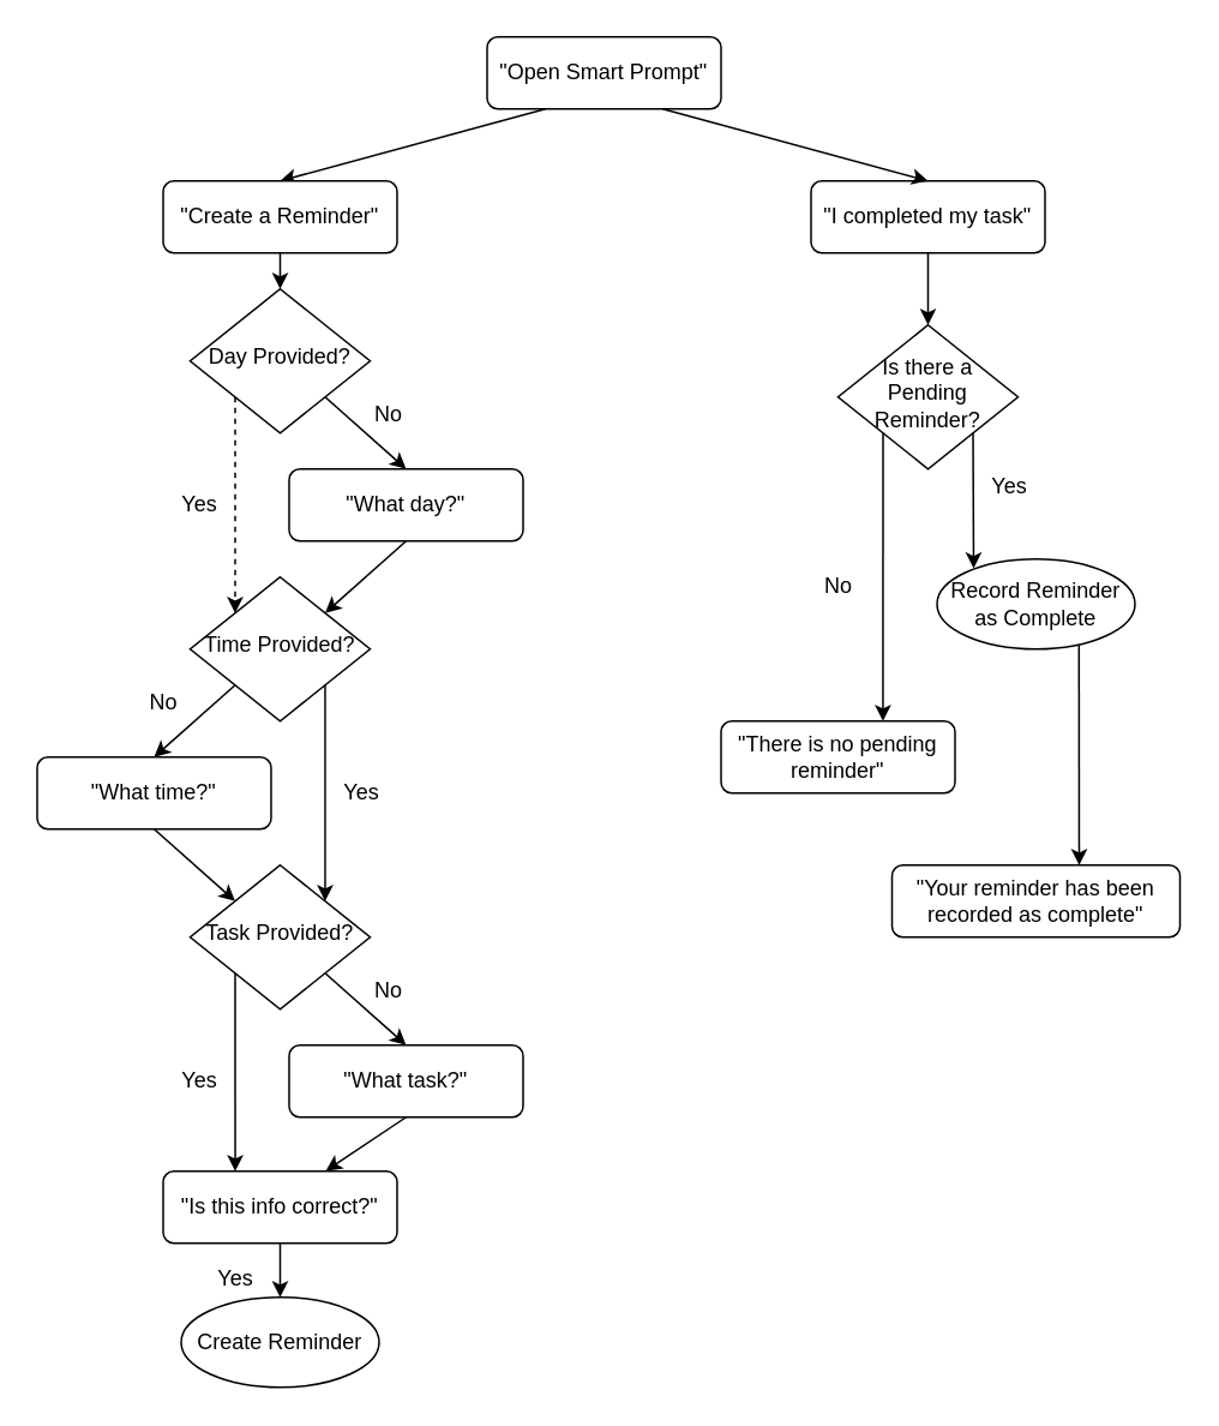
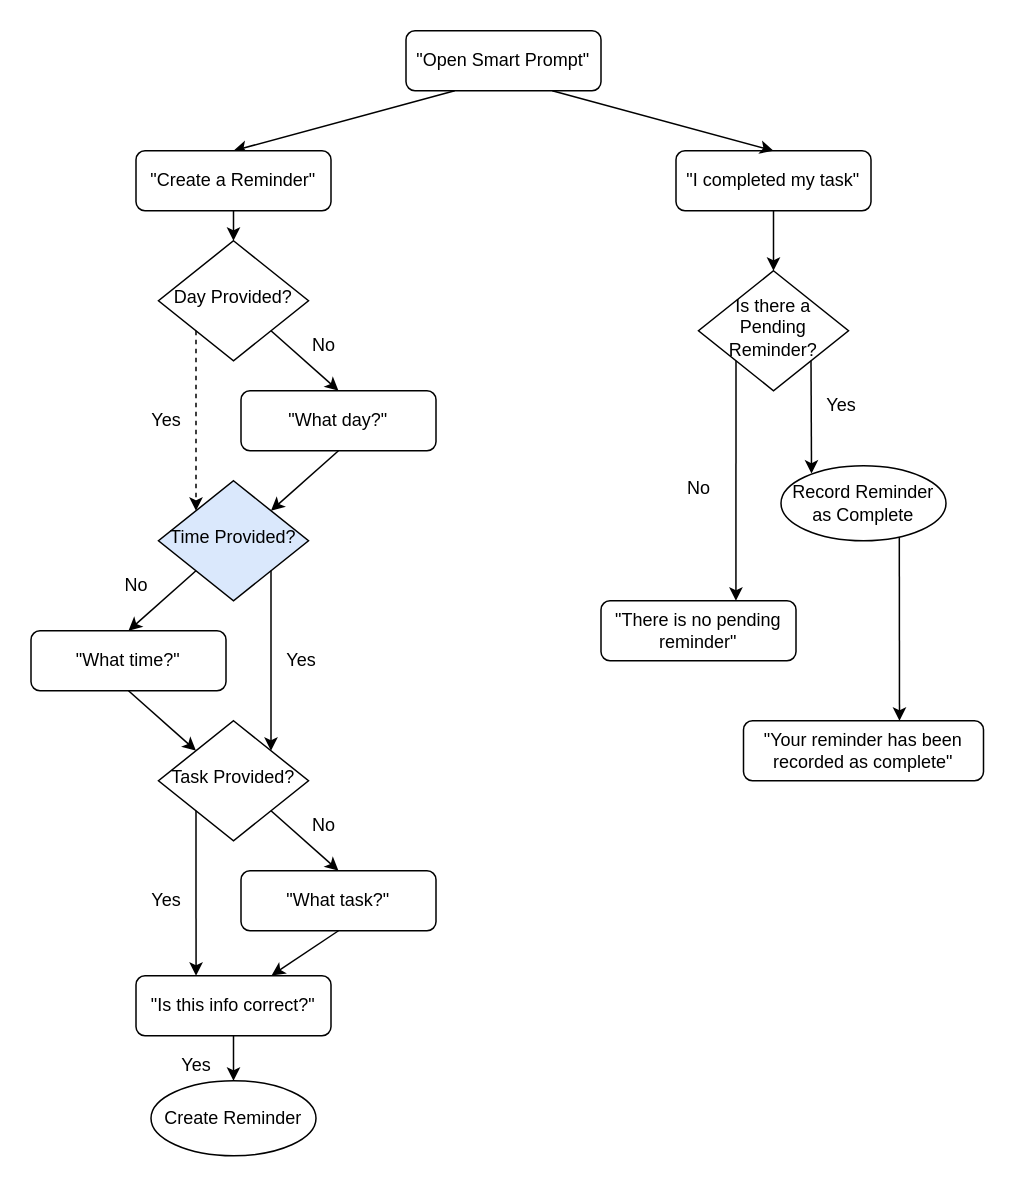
  <mxCell id="0" />
  <mxCell id="1" parent="0" />
  <mxCell id="2" value="&quot;Open Smart Prompt&quot;" style="rounded=1;whiteSpace=wrap;html=1;fontSize=12;glass=0;strokeWidth=1;shadow=0;" parent="1" vertex="1"><mxGeometry x="270" y="20" width="130" height="40" as="geometry" /></mxCell>
  <mxCell id="3" value="" style="endArrow=classic;html=1;rounded=0;entryX=0.5;entryY=0;entryDx=0;entryDy=0;exitX=0.25;exitY=1;exitDx=0;exitDy=0;" edge="1" parent="1" source="2" target="4"><mxGeometry width="50" height="50" relative="1" as="geometry"><mxPoint x="230" y="70" as="sourcePoint" /><mxPoint x="400" y="-40" as="targetPoint" /></mxGeometry></mxCell>
  <mxCell id="4" value="&quot;Create a Reminder&quot;" style="rounded=1;whiteSpace=wrap;html=1;fontSize=12;glass=0;strokeWidth=1;shadow=0;" vertex="1" parent="1"><mxGeometry x="90" y="100" width="130" height="40" as="geometry" /></mxCell>
  <mxCell id="5" value="&quot;I completed my task&quot;" style="rounded=1;whiteSpace=wrap;html=1;fontSize=12;glass=0;strokeWidth=1;shadow=0;" vertex="1" parent="1"><mxGeometry x="450" y="100" width="130" height="40" as="geometry" /></mxCell>
  <mxCell id="6" value="" style="endArrow=classic;html=1;rounded=0;exitX=0.75;exitY=1;exitDx=0;exitDy=0;entryX=0.5;entryY=0;entryDx=0;entryDy=0;" edge="1" parent="1" source="2" target="5"><mxGeometry width="50" height="50" relative="1" as="geometry"><mxPoint x="630" y="130" as="sourcePoint" /><mxPoint x="400" y="120" as="targetPoint" /></mxGeometry></mxCell>
  <mxCell id="7" value="Is there a Pending Reminder?" style="rhombus;whiteSpace=wrap;html=1;shadow=0;fontFamily=Helvetica;fontSize=12;align=center;strokeWidth=1;spacing=6;spacingTop=-4;" vertex="1" parent="1"><mxGeometry x="465" y="180" width="100" height="80" as="geometry" /></mxCell>
  <mxCell id="8" value="" style="endArrow=classic;html=1;rounded=0;exitX=0.5;exitY=1;exitDx=0;exitDy=0;entryX=0.5;entryY=0;entryDx=0;entryDy=0;" edge="1" parent="1" source="5" target="7"><mxGeometry width="50" height="50" relative="1" as="geometry"><mxPoint x="630" y="270" as="sourcePoint" /><mxPoint x="680" y="220" as="targetPoint" /></mxGeometry></mxCell>
  <mxCell id="9" value="" style="endArrow=classic;html=1;rounded=0;exitX=0;exitY=1;exitDx=0;exitDy=0;entryX=0.692;entryY=0;entryDx=0;entryDy=0;entryPerimeter=0;" edge="1" parent="1" source="7" target="16"><mxGeometry width="50" height="50" relative="1" as="geometry"><mxPoint x="600" y="420" as="sourcePoint" /><mxPoint x="490" y="350" as="targetPoint" /></mxGeometry></mxCell>
  <mxCell id="10" value="" style="endArrow=classic;html=1;rounded=0;exitX=1;exitY=1;exitDx=0;exitDy=0;entryX=0.185;entryY=0.105;entryDx=0;entryDy=0;entryPerimeter=0;" edge="1" parent="1" source="7" target="13"><mxGeometry width="50" height="50" relative="1" as="geometry"><mxPoint x="600" y="420" as="sourcePoint" /><mxPoint x="560" y="280" as="targetPoint" /></mxGeometry></mxCell>
  <mxCell id="11" value="Yes" style="text;html=1;align=center;verticalAlign=middle;resizable=0;points=[];autosize=1;strokeColor=none;fillColor=none;" vertex="1" parent="1"><mxGeometry x="540" y="260" width="40" height="20" as="geometry" /></mxCell>
  <mxCell id="12" value="No" style="text;html=1;align=center;verticalAlign=middle;resizable=0;points=[];autosize=1;strokeColor=none;fillColor=none;" vertex="1" parent="1"><mxGeometry x="450" y="315" width="30" height="20" as="geometry" /></mxCell>
  <mxCell id="13" value="Record Reminder as Complete" style="ellipse;whiteSpace=wrap;html=1;" vertex="1" parent="1"><mxGeometry x="520" y="310" width="110" height="50" as="geometry" /></mxCell>
  <mxCell id="14" value="" style="endArrow=classic;html=1;rounded=0;exitX=0.717;exitY=0.95;exitDx=0;exitDy=0;exitPerimeter=0;entryX=0.65;entryY=0;entryDx=0;entryDy=0;entryPerimeter=0;" edge="1" parent="1" source="13" target="15"><mxGeometry width="50" height="50" relative="1" as="geometry"><mxPoint x="790" y="380" as="sourcePoint" /><mxPoint x="599" y="450" as="targetPoint" /></mxGeometry></mxCell>
  <mxCell id="15" value="&quot;Your reminder has been recorded as complete&quot;" style="rounded=1;whiteSpace=wrap;html=1;fontSize=12;glass=0;strokeWidth=1;shadow=0;" vertex="1" parent="1"><mxGeometry x="495" y="480" width="160" height="40" as="geometry" /></mxCell>
  <mxCell id="16" value="&quot;There is no pending reminder&quot;" style="rounded=1;whiteSpace=wrap;html=1;fontSize=12;glass=0;strokeWidth=1;shadow=0;" vertex="1" parent="1"><mxGeometry x="400" y="400" width="130" height="40" as="geometry" /></mxCell>
  <mxCell id="17" value="Day Provided?" style="rhombus;whiteSpace=wrap;html=1;shadow=0;fontFamily=Helvetica;fontSize=12;align=center;strokeWidth=1;spacing=6;spacingTop=-4;" vertex="1" parent="1"><mxGeometry x="105" y="160" width="100" height="80" as="geometry" /></mxCell>
  <mxCell id="18" value="" style="endArrow=classic;html=1;rounded=0;exitX=0.5;exitY=1;exitDx=0;exitDy=0;entryX=0.5;entryY=0;entryDx=0;entryDy=0;" edge="1" parent="1" source="4" target="17"><mxGeometry width="50" height="50" relative="1" as="geometry"><mxPoint x="370" y="180" as="sourcePoint" /><mxPoint x="155" y="160" as="targetPoint" /></mxGeometry></mxCell>
  <mxCell id="19" value="" style="endArrow=classic;html=1;rounded=0;exitX=0;exitY=1;exitDx=0;exitDy=0;entryX=0;entryY=0;entryDx=0;entryDy=0;dashed=1;" edge="1" parent="1" source="17" target="24"><mxGeometry width="50" height="50" relative="1" as="geometry"><mxPoint x="270" y="230" as="sourcePoint" /><mxPoint x="70" y="280" as="targetPoint" /></mxGeometry></mxCell>
  <mxCell id="20" value="" style="endArrow=classic;html=1;rounded=0;exitX=1;exitY=1;exitDx=0;exitDy=0;entryX=0.5;entryY=0;entryDx=0;entryDy=0;" edge="1" parent="1" source="17" target="21"><mxGeometry width="50" height="50" relative="1" as="geometry"><mxPoint x="270" y="230" as="sourcePoint" /><mxPoint x="210" y="260" as="targetPoint" /></mxGeometry></mxCell>
  <mxCell id="21" value="&quot;What day?&quot;" style="rounded=1;whiteSpace=wrap;html=1;fontSize=12;glass=0;strokeWidth=1;shadow=0;" vertex="1" parent="1"><mxGeometry x="160" y="260" width="130" height="40" as="geometry" /></mxCell>
  <mxCell id="22" value="Yes" style="text;html=1;align=center;verticalAlign=middle;resizable=0;points=[];autosize=1;strokeColor=none;fillColor=none;" vertex="1" parent="1"><mxGeometry x="90" y="270" width="40" height="20" as="geometry" /></mxCell>
  <mxCell id="23" value="No" style="text;html=1;align=center;verticalAlign=middle;resizable=0;points=[];autosize=1;strokeColor=none;fillColor=none;" vertex="1" parent="1"><mxGeometry y="220" width="30" height="20" as="geometry" x="200" /></mxCell>
- <mxCell id="24" value="Time Provided?" style="rhombus;whiteSpace=wrap;html=1;shadow=0;fontFamily=Helvetica;fontSize=12;align=center;strokeWidth=1;spacing=6;spacingTop=-4;" vertex="1" parent="1"><mxGeometry x="105" y="320" width="100" height="80" as="geometry" /></mxCell>
+ <mxCell id="24" value="Time Provided?" style="rhombus;whiteSpace=wrap;html=1;shadow=0;fontFamily=Helvetica;fontSize=12;align=center;strokeWidth=1;spacing=6;spacingTop=-4;fillColor=#dae8fc;" vertex="1" parent="1"><mxGeometry x="105" y="320" width="100" height="80" as="geometry" /></mxCell>
  <mxCell id="25" value="" style="endArrow=classic;html=1;rounded=0;exitX=0.5;exitY=1;exitDx=0;exitDy=0;entryX=1;entryY=0;entryDx=0;entryDy=0;" edge="1" parent="1" source="21" target="24"><mxGeometry width="50" height="50" relative="1" as="geometry"><mxPoint x="260" y="320" as="sourcePoint" /><mxPoint x="310" y="270" as="targetPoint" /></mxGeometry></mxCell>
  <mxCell id="26" value="" style="endArrow=classic;html=1;rounded=0;exitX=0;exitY=1;exitDx=0;exitDy=0;entryX=0.5;entryY=0;entryDx=0;entryDy=0;" edge="1" parent="1" target="27" source="24"><mxGeometry width="50" height="50" relative="1" as="geometry"><mxPoint x="-20" y="440" as="sourcePoint" /><mxPoint x="10" y="480" as="targetPoint" /></mxGeometry></mxCell>
  <mxCell id="27" value="&quot;What time?&quot;" style="rounded=1;whiteSpace=wrap;html=1;fontSize=12;glass=0;strokeWidth=1;shadow=0;" vertex="1" parent="1"><mxGeometry x="20" y="420" width="130" height="40" as="geometry" /></mxCell>
  <mxCell id="28" value="No" style="text;html=1;align=center;verticalAlign=middle;resizable=0;points=[];autosize=1;strokeColor=none;fillColor=none;" vertex="1" parent="1"><mxGeometry x="75" y="380" width="30" height="20" as="geometry" /></mxCell>
  <mxCell id="29" value="" style="endArrow=classic;html=1;rounded=0;exitX=0.5;exitY=1;exitDx=0;exitDy=0;entryX=0;entryY=0;entryDx=0;entryDy=0;" edge="1" parent="1" source="27" target="31"><mxGeometry width="50" height="50" relative="1" as="geometry"><mxPoint x="60" y="540" as="sourcePoint" /><mxPoint x="85" y="480" as="targetPoint" /></mxGeometry></mxCell>
  <mxCell id="30" value="" style="endArrow=classic;html=1;rounded=0;exitX=1;exitY=1;exitDx=0;exitDy=0;entryX=1;entryY=0;entryDx=0;entryDy=0;" edge="1" parent="1" source="24" target="31"><mxGeometry width="50" height="50" relative="1" as="geometry"><mxPoint x="180" y="380" as="sourcePoint" /><mxPoint x="180" y="510" as="targetPoint" /></mxGeometry></mxCell>
  <mxCell id="31" value="Task Provided?" style="rhombus;whiteSpace=wrap;html=1;shadow=0;fontFamily=Helvetica;fontSize=12;align=center;strokeWidth=1;spacing=6;spacingTop=-4;" vertex="1" parent="1"><mxGeometry x="105" y="480" width="100" height="80" as="geometry" /></mxCell>
  <mxCell id="32" value="Yes" style="text;html=1;align=center;verticalAlign=middle;resizable=0;points=[];autosize=1;strokeColor=none;fillColor=none;" vertex="1" parent="1"><mxGeometry x="180" y="430" width="40" height="20" as="geometry" /></mxCell>
  <mxCell id="33" value="" style="endArrow=classic;html=1;rounded=0;exitX=1;exitY=1;exitDx=0;exitDy=0;entryX=0.5;entryY=0;entryDx=0;entryDy=0;" edge="1" parent="1" target="34" source="31"><mxGeometry width="50" height="50" relative="1" as="geometry"><mxPoint x="270" y="540" as="sourcePoint" /><mxPoint x="150" y="640" as="targetPoint" /></mxGeometry></mxCell>
  <mxCell id="34" value="&quot;What task?&quot;" style="rounded=1;whiteSpace=wrap;html=1;fontSize=12;glass=0;strokeWidth=1;shadow=0;" vertex="1" parent="1"><mxGeometry x="160" y="580" width="130" height="40" as="geometry" /></mxCell>
  <mxCell id="35" value="No" style="text;html=1;align=center;verticalAlign=middle;resizable=0;points=[];autosize=1;strokeColor=none;fillColor=none;" vertex="1" parent="1"><mxGeometry y="540" width="30" height="20" as="geometry" x="200" /></mxCell>
  <mxCell id="36" value="" style="endArrow=classic;html=1;rounded=0;exitX=0.5;exitY=1;exitDx=0;exitDy=0;entryX=0.695;entryY=-0.005;entryDx=0;entryDy=0;entryPerimeter=0;" edge="1" parent="1" source="34" target="39"><mxGeometry width="50" height="50" relative="1" as="geometry"><mxPoint y="700" as="sourcePoint" x="200" /><mxPoint x="270" y="670" as="targetPoint" /></mxGeometry></mxCell>
  <mxCell id="37" value="" style="endArrow=classic;html=1;rounded=0;exitX=0;exitY=1;exitDx=0;exitDy=0;entryX=0.308;entryY=0;entryDx=0;entryDy=0;entryPerimeter=0;" edge="1" parent="1" source="31" target="39"><mxGeometry width="50" height="50" relative="1" as="geometry"><mxPoint x="100" y="550" as="sourcePoint" /><mxPoint x="140" y="650" as="targetPoint" /></mxGeometry></mxCell>
  <mxCell id="38" value="Yes" style="text;html=1;align=center;verticalAlign=middle;resizable=0;points=[];autosize=1;strokeColor=none;fillColor=none;" vertex="1" parent="1"><mxGeometry x="90" y="590" width="40" height="20" as="geometry" /></mxCell>
  <mxCell id="39" value="&quot;Is this info correct?&quot;" style="rounded=1;whiteSpace=wrap;html=1;fontSize=12;glass=0;strokeWidth=1;shadow=0;" vertex="1" parent="1"><mxGeometry x="90" y="650" width="130" height="40" as="geometry" /></mxCell>
  <mxCell id="40" value="" style="endArrow=classic;html=1;rounded=0;exitX=0.5;exitY=1;exitDx=0;exitDy=0;entryX=0.5;entryY=0;entryDx=0;entryDy=0;" edge="1" parent="1" source="39" target="41"><mxGeometry width="50" height="50" relative="1" as="geometry"><mxPoint x="160" y="750" as="sourcePoint" /><mxPoint x="155" y="710" as="targetPoint" /></mxGeometry></mxCell>
  <mxCell id="41" value="Create Reminder" style="ellipse;whiteSpace=wrap;html=1;" vertex="1" parent="1"><mxGeometry x="100" y="720" width="110" height="50" as="geometry" /></mxCell>
  <mxCell id="42" value="Yes" style="text;html=1;align=center;verticalAlign=middle;resizable=0;points=[];autosize=1;strokeColor=none;fillColor=none;" vertex="1" parent="1"><mxGeometry x="110" y="700" width="40" height="20" as="geometry" /></mxCell>
